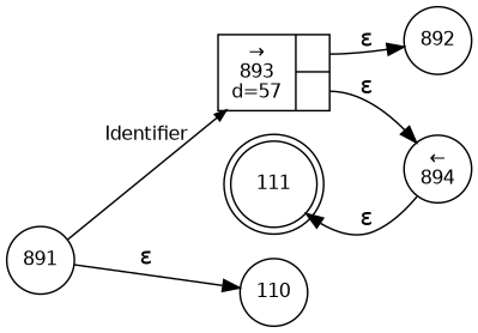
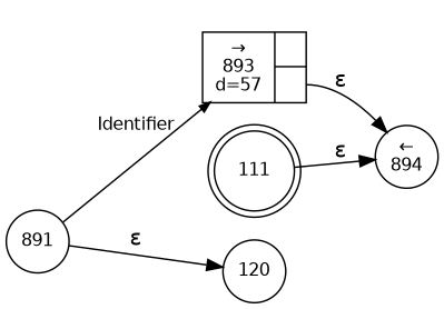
  digraph {
    fontname="DejaVu Sans"
    rankdir=LR
    node [fixedsize=true fontname="DejaVu Sans" fontsize=11 shape=circle peripheries=1]
    edge [fontname="DejaVu Sans"]
    n1 [label=111 shape=doublecircle width=.6 peripheries=""]
    n2 [label=891 width=.55]
    n3 [fixedsize=false label="{&rarr;\n893\nd=57|{<p0>|<p1>}}" shape=record]
-   n4 [label=110 width=.55]
-   n5 [label=892 width=.55]
+   n4 [label=120 width=.55]
    n6 [label="&larr;\n894" width=.55]
    n2 -> n3 [arrowhead=normal arrowsize=.7 fontsize=11 label=Identifier]
    n2 -> n4 [label="&epsilon;"]
-   n3 -> n5 [label="&epsilon;" tailport=p0]
    n3 -> n6 [label="&epsilon;" tailport=p1]
-   n6 -> n1 [label="&epsilon;"]
+   n1 -> n6 [label="&epsilon;"]
  }
